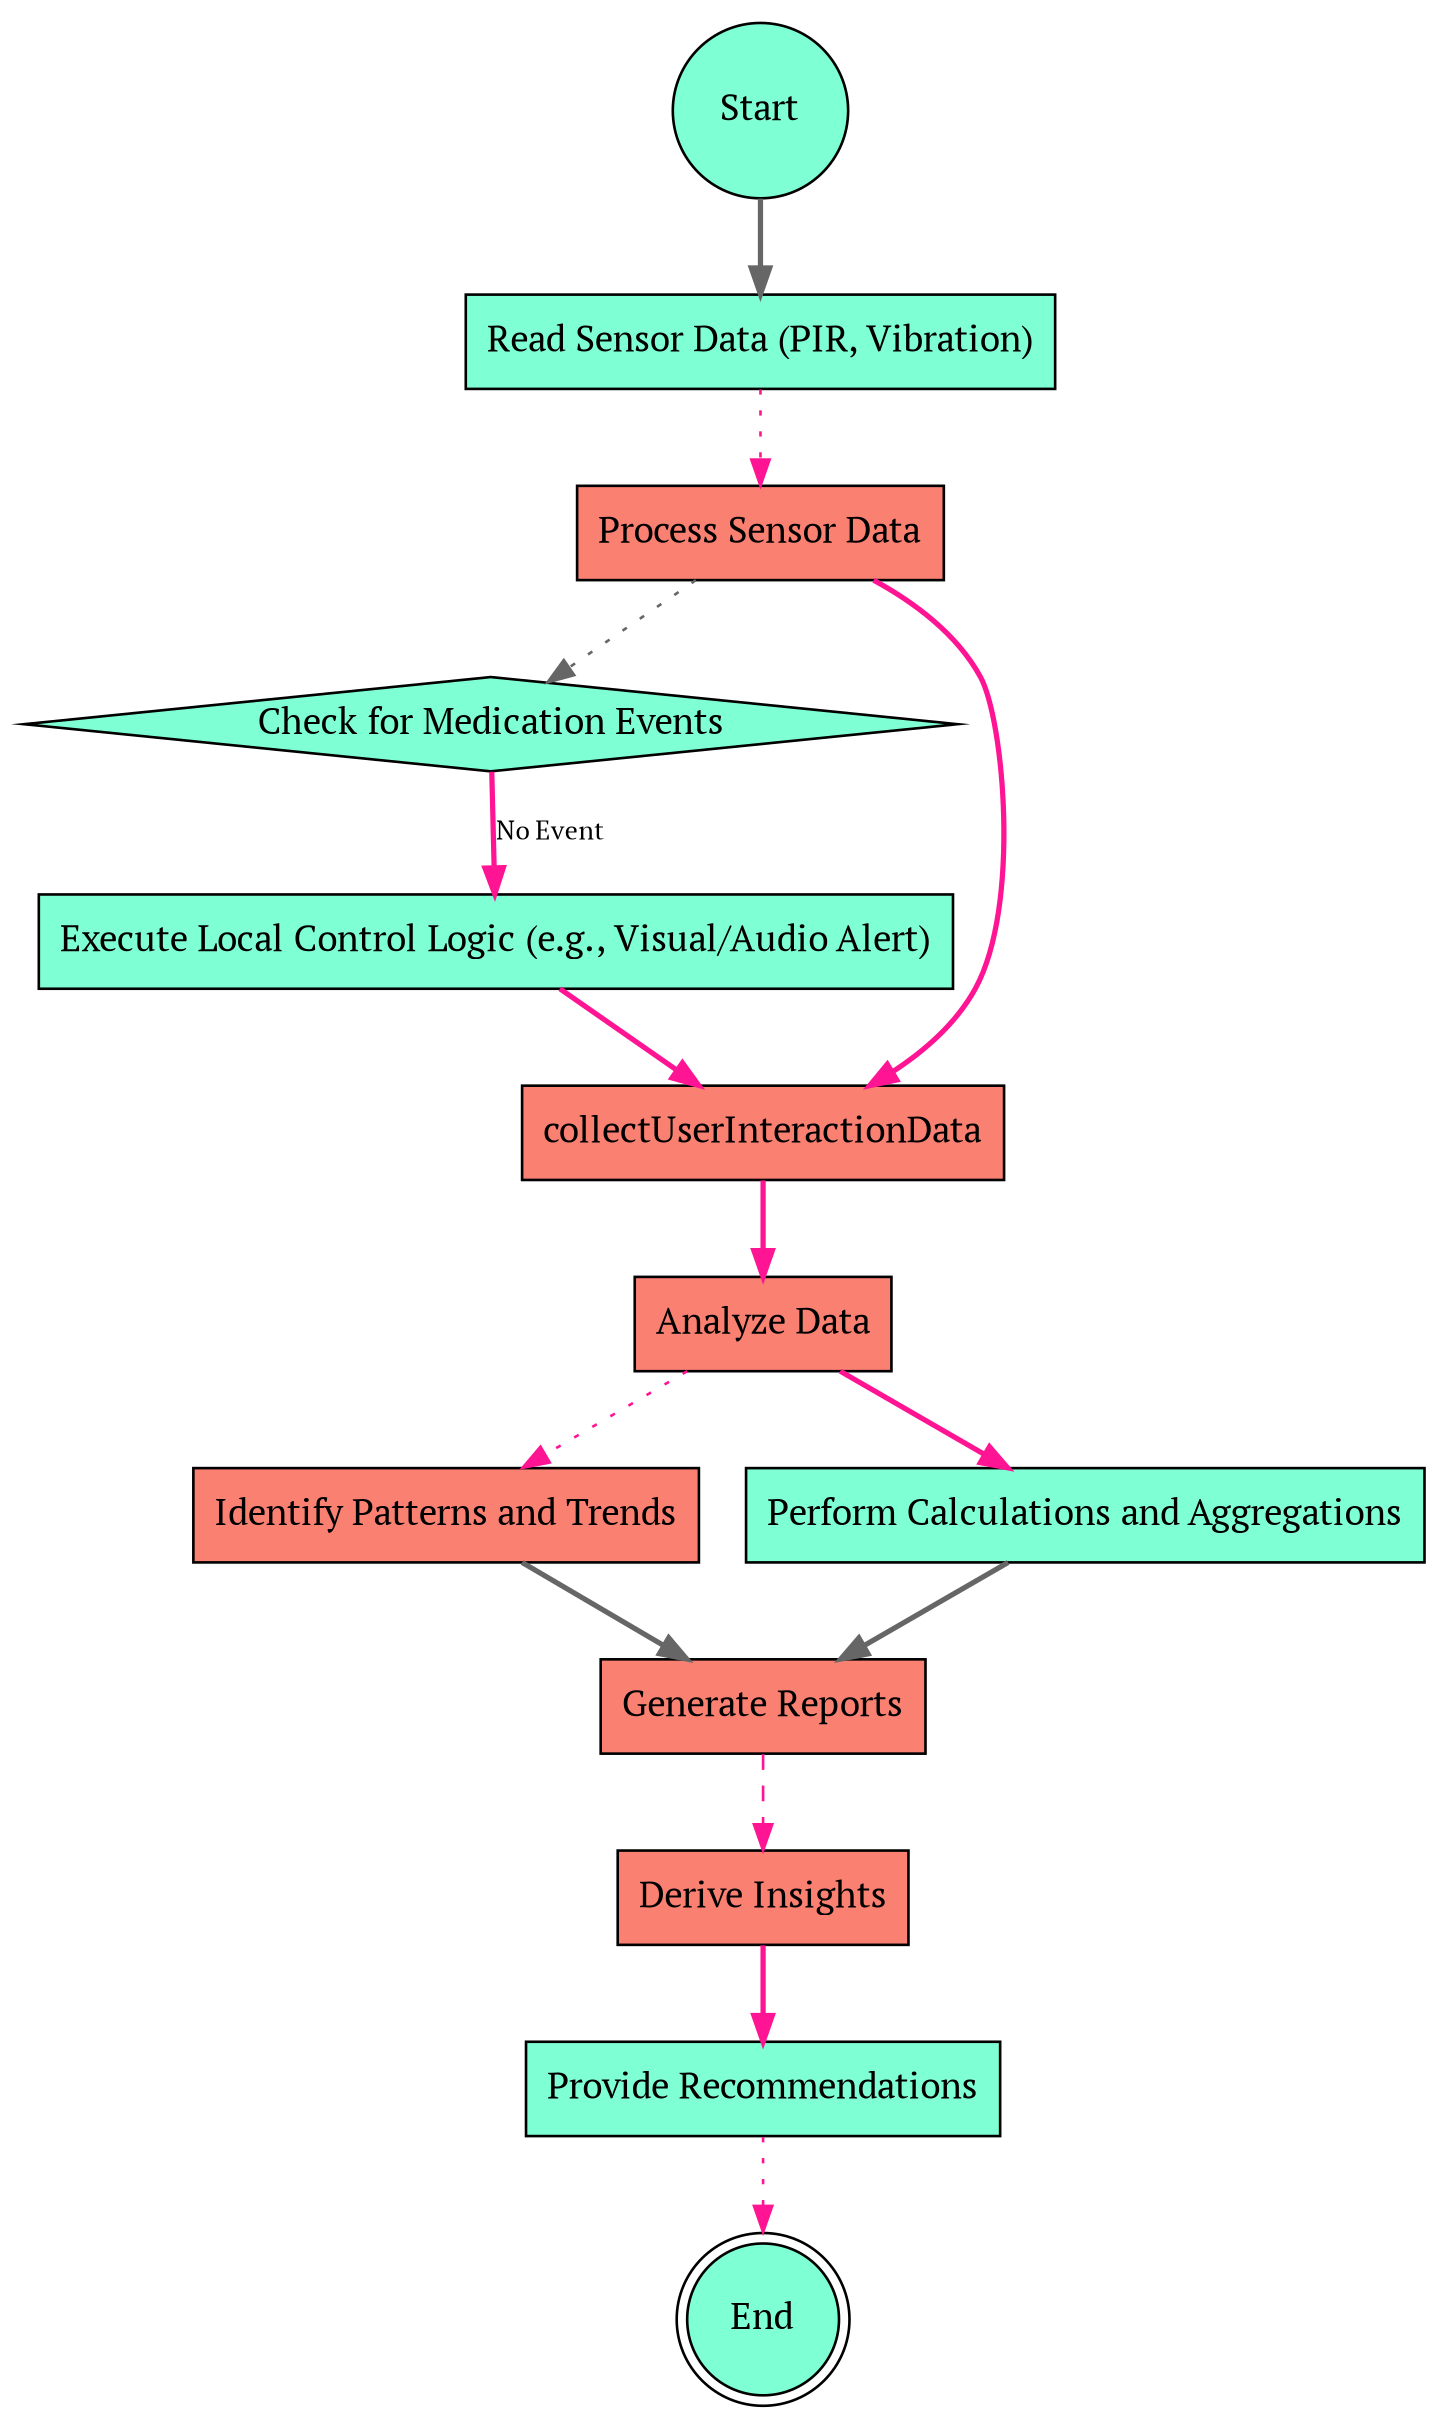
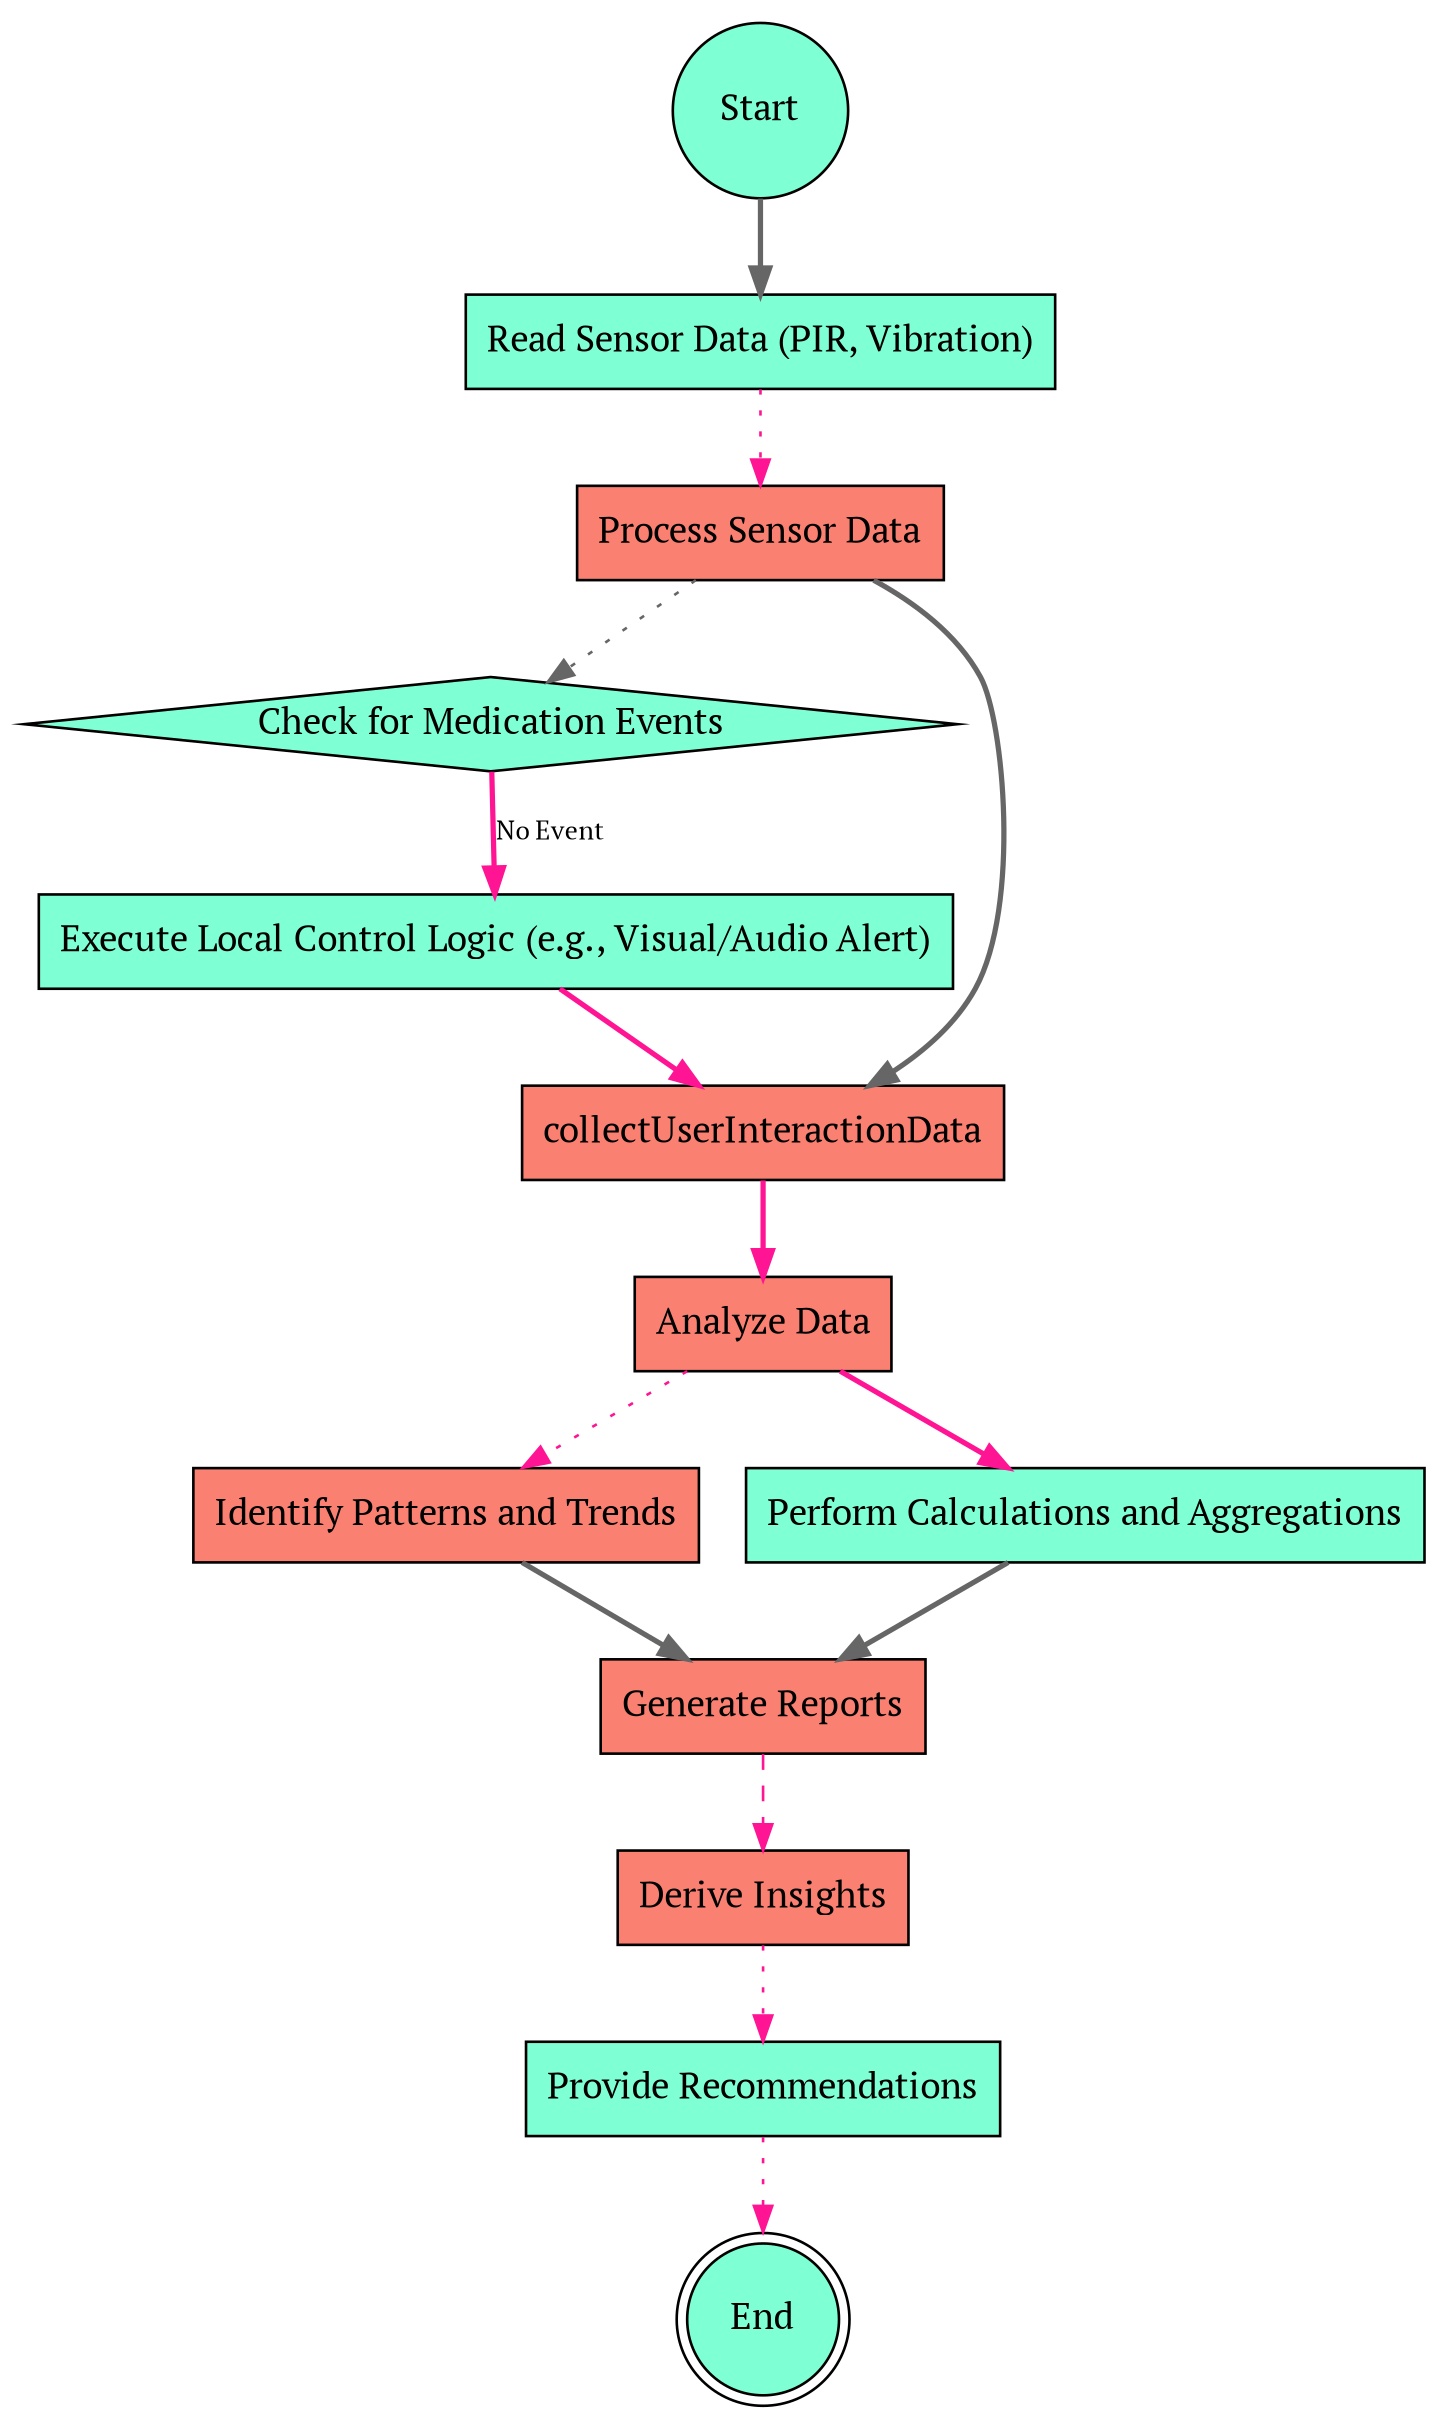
  digraph {
    fontname="PT Serif"
    rankdir=TB
    node [fillcolor=aquamarine fontname="PT Serif" shape=rect style=filled]
    edge [color=deeppink fontname="PT Serif" fontsize=10 style=bold]
    n1 [label=Start shape=circle width=0.3]
    n2 [label="Read Sensor Data (PIR, Vibration)"]
    n3 [fillcolor=salmon label="Process Sensor Data"]
    n4 [label="Check for Medication Events" shape=diamond]
    n5 [fillcolor=salmon label=collectUserInteractionData]
    n6 [label="Execute Local Control Logic (e.g., Visual/Audio Alert)"]
    n7 [fillcolor=salmon label="Analyze Data"]
    n8 [fillcolor=salmon label="Identify Patterns and Trends"]
    n9 [label="Perform Calculations and Aggregations"]
    n10 [fillcolor=salmon label="Generate Reports"]
    n11 [fillcolor=salmon label="Derive Insights"]
    n12 [label="Provide Recommendations"]
    n13 [label=End shape=doublecircle width=0.3]
    n1 -> n2 [color=gray40]
    n2 -> n3 [style=dotted]
    n3 -> n4 [color=gray40 style=dotted]
-   n3 -> n5
+   n3 -> n5 [color=gray40]
    n4 -> n6 [label="No Event"]
    n5 -> n7
    n6 -> n5
    n7 -> n8 [style=dotted]
    n7 -> n9
    n8 -> n10 [color=gray40]
    n9 -> n10 [color=gray40]
    n10 -> n11 [style=dashed]
-   n11 -> n12
+   n11 -> n12 [style=dotted]
    n12 -> n13 [style=dotted]
  }
